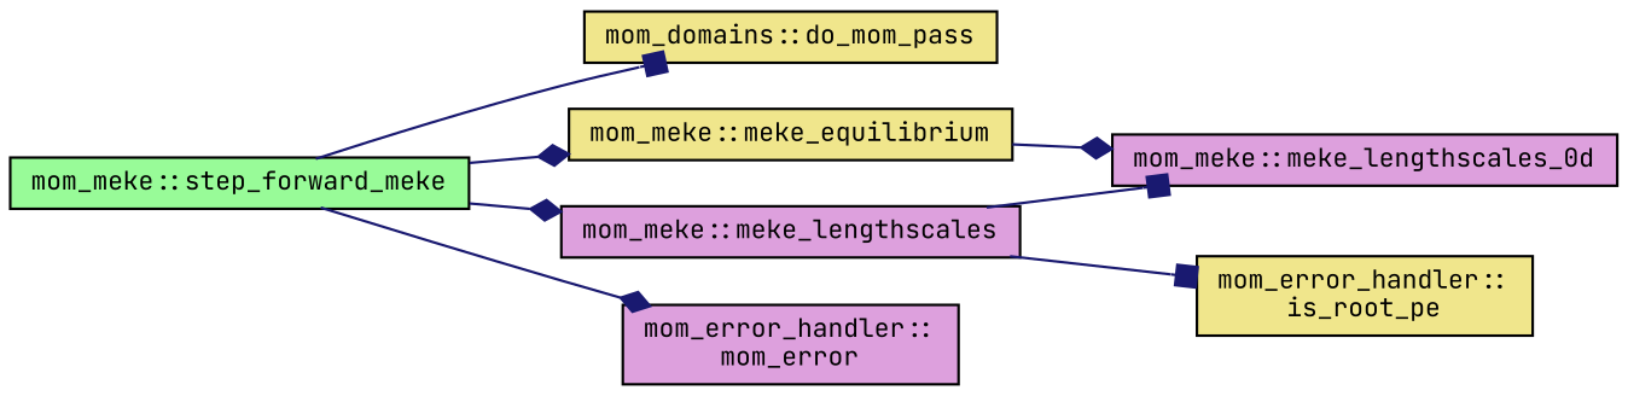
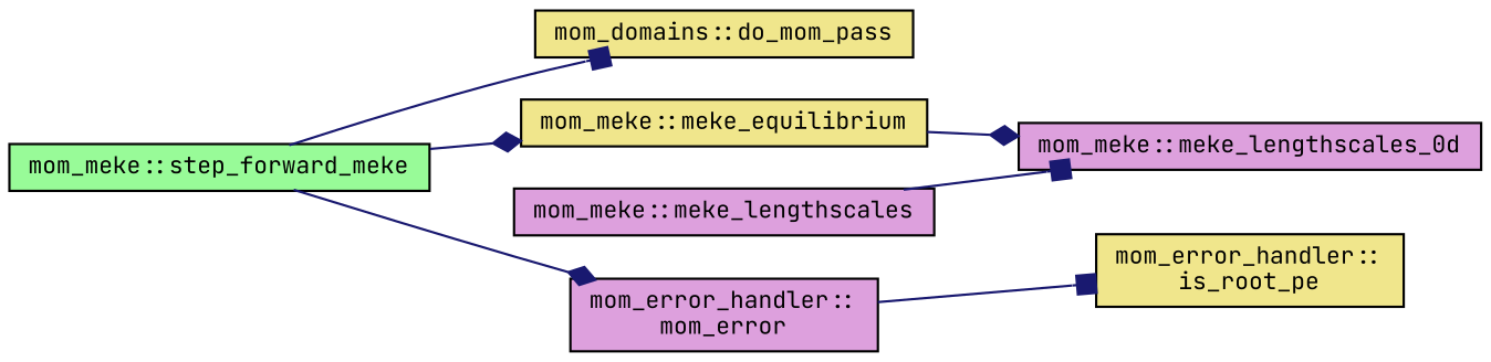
  digraph {
    fontname="JetBrains Mono"
    rankdir=LR
    node [color=black fillcolor=khaki fontname="JetBrains Mono" fontsize=10 shape=record style=filled]
    edge [arrowhead=diamond color=midnightblue fontname="JetBrains Mono" fontsize=10 labelfontname=Helvetica labelfontsize=10 style=solid]
    n1 [fillcolor=palegreen fontcolor=black height=0.2 label="mom_meke::step_forward_meke" width=0.4]
    n2 [height=0.2 label="mom_domains::do_mom_pass" width=0.4]
    n3 [height=0.2 label="mom_meke::meke_equilibrium" width=0.4]
    n4 [fillcolor=plum height=0.2 label="mom_meke::meke_lengthscales" width=0.4]
    n5 [fillcolor=plum height=0.2 label="mom_error_handler::\lmom_error" width=0.4]
    n6 [fillcolor=plum height=0.2 label="mom_meke::meke_lengthscales_0d" width=0.4]
    n7 [height=0.2 label="mom_error_handler::\lis_root_pe" width=0.4]
    n1 -> n2 [arrowhead=box]
    n1 -> n3
-   n1 -> n4
    n1 -> n5
    n3 -> n6
    n4 -> n6 [arrowhead=box]
-   n4 -> n7 [arrowhead=box]
+   n5 -> n7 [arrowhead=box]
  }
